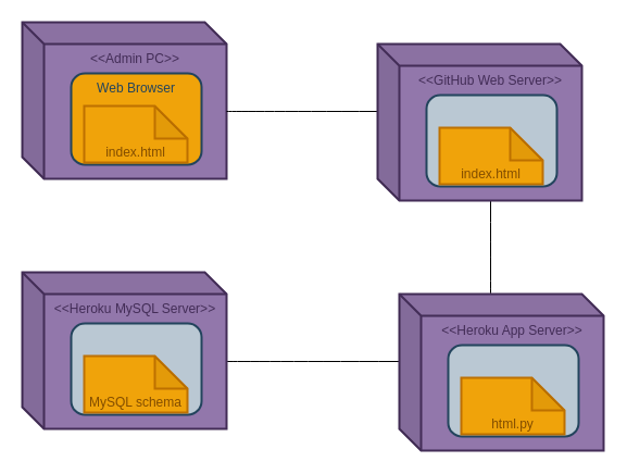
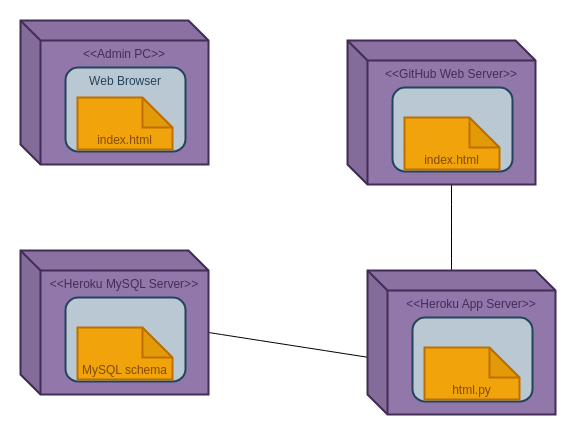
  <mxCell id="0" />
  <mxCell id="1" parent="0" />
  <mxCell id="2" value="" style="group;strokeWidth=2;" vertex="1" connectable="0" parent="1"><mxGeometry x="20" y="20" width="188" height="144" as="geometry" /></mxCell>
  <mxCell id="3" value="&lt;div style=&quot;&quot;&gt;&lt;span style=&quot;background-color: initial;&quot;&gt;&lt;font color=&quot;#432d57&quot;&gt;&amp;lt;&amp;lt;Admin PC&amp;gt;&amp;gt;&lt;/font&gt;&lt;/span&gt;&lt;/div&gt;" style="shape=cube;whiteSpace=wrap;html=1;boundedLbl=1;backgroundOutline=1;darkOpacity=0.05;darkOpacity2=0.1;hachureGap=4;align=center;labelPosition=center;verticalLabelPosition=middle;verticalAlign=top;fillColor=#9277AB;strokeColor=#432D57;fontColor=#ffffff;gradientColor=none;strokeWidth=2;fillStyle=solid;" vertex="1" parent="2"><mxGeometry width="188" height="144" as="geometry" /></mxCell>
- <mxCell id="4" value="&lt;font color=&quot;#23445d&quot;&gt;Web Browser&lt;/font&gt;" style="rounded=1;whiteSpace=wrap;html=1;hachureGap=4;verticalAlign=top;fillColor=#f0a30a;strokeColor=#23445d;strokeWidth=2;fillStyle=solid;" vertex="1" parent="2"><mxGeometry x="45" y="47" width="120" height="84" as="geometry" /></mxCell>
+ <mxCell id="4" value="&lt;font color=&quot;#23445d&quot;&gt;Web Browser&lt;/font&gt;" style="rounded=1;whiteSpace=wrap;html=1;hachureGap=4;verticalAlign=top;fillColor=#bac8d3;strokeColor=#23445d;strokeWidth=2;fillStyle=solid;" vertex="1" parent="2"><mxGeometry x="45" y="47" width="120" height="84" as="geometry" /></mxCell>
  <mxCell id="5" value="&lt;font color=&quot;#824d00&quot;&gt;index.html&lt;/font&gt;" style="shape=note;whiteSpace=wrap;html=1;backgroundOutline=1;darkOpacity=0.05;hachureGap=4;verticalAlign=bottom;align=center;fillColor=#f0a30a;fontColor=#000000;strokeColor=#BD7000;strokeWidth=2;" vertex="1" parent="2"><mxGeometry x="57" y="77" width="95" height="52" as="geometry" /></mxCell>
- <mxCell id="6" value="" style="endArrow=none;html=1;rounded=0;fontFamily=Helvetica;startSize=14;endSize=14;sourcePerimeterSpacing=8;targetPerimeterSpacing=8;curved=1;exitX=0;exitY=0;exitDx=188;exitDy=82;exitPerimeter=0;entryX=0;entryY=0;entryDx=0;entryDy=62;entryPerimeter=0;" edge="1" parent="1" source="3" target="10"><mxGeometry width="50" height="50" relative="1" as="geometry"><mxPoint x="270" y="230" as="sourcePoint" /><mxPoint x="347" y="102" as="targetPoint" /></mxGeometry></mxCell>
  <mxCell id="7" value="" style="endArrow=none;html=1;rounded=0;fontFamily=Helvetica;startSize=14;endSize=14;sourcePerimeterSpacing=8;targetPerimeterSpacing=8;curved=1;exitX=0;exitY=0;exitDx=84;exitDy=0;exitPerimeter=0;entryX=0;entryY=0;entryDx=104;entryDy=144;entryPerimeter=0;" edge="1" parent="1" source="18" target="10"><mxGeometry width="50" height="50" relative="1" as="geometry"><mxPoint x="451" y="249" as="sourcePoint" /><mxPoint x="449" y="182" as="targetPoint" /></mxGeometry></mxCell>
- <mxCell id="8" value="" style="endArrow=none;html=1;rounded=0;fontFamily=Helvetica;startSize=14;endSize=14;sourcePerimeterSpacing=8;targetPerimeterSpacing=8;curved=1;entryX=0;entryY=0;entryDx=0;entryDy=62;entryPerimeter=0;exitX=0;exitY=0;exitDx=188;exitDy=82;exitPerimeter=0;" edge="1" parent="1" source="14" target="18"><mxGeometry width="50" height="50" relative="1" as="geometry"><mxPoint x="282" y="310" as="sourcePoint" /><mxPoint x="367" y="311" as="targetPoint" /></mxGeometry></mxCell>
+ <mxCell id="8" value="" style="endArrow=none;html=1;rounded=0;fontFamily=Helvetica;startSize=14;endSize=14;sourcePerimeterSpacing=8;targetPerimeterSpacing=8;curved=1;exitX=0;exitY=0;exitDx=188;exitDy=82;exitPerimeter=0;" edge="1" parent="1" source="14" target="20"><mxGeometry width="50" height="50" relative="1" as="geometry"><mxPoint x="282" y="310" as="sourcePoint" /><mxPoint x="367" y="311" as="targetPoint" /></mxGeometry></mxCell>
  <mxCell id="9" value="" style="group;strokeWidth=2;" vertex="1" connectable="0" parent="1"><mxGeometry x="347" y="40" width="188" height="144" as="geometry" /></mxCell>
  <mxCell id="10" value="&lt;div style=&quot;&quot;&gt;&lt;font color=&quot;#432d57&quot;&gt;&amp;lt;&amp;lt;GitHub Web Server&amp;gt;&amp;gt;&lt;/font&gt;&lt;br&gt;&lt;/div&gt;" style="shape=cube;whiteSpace=wrap;html=1;boundedLbl=1;backgroundOutline=1;darkOpacity=0.05;darkOpacity2=0.1;hachureGap=4;align=center;labelPosition=center;verticalLabelPosition=middle;verticalAlign=top;fillColor=#9277AB;strokeColor=#432D57;fontColor=#ffffff;gradientColor=none;strokeWidth=2;fillStyle=solid;" vertex="1" parent="9"><mxGeometry width="188" height="144" as="geometry" /></mxCell>
  <mxCell id="11" value="" style="rounded=1;whiteSpace=wrap;html=1;hachureGap=4;verticalAlign=top;fillColor=#bac8d3;strokeColor=#23445d;strokeWidth=2;fillStyle=solid;" vertex="1" parent="9"><mxGeometry x="45" y="47" width="120" height="84" as="geometry" /></mxCell>
  <mxCell id="12" value="&lt;font color=&quot;#824d00&quot;&gt;index.html&lt;/font&gt;" style="shape=note;whiteSpace=wrap;html=1;backgroundOutline=1;darkOpacity=0.05;hachureGap=4;verticalAlign=bottom;align=center;fillColor=#f0a30a;fontColor=#000000;strokeColor=#BD7000;strokeWidth=2;" vertex="1" parent="9"><mxGeometry x="57" y="77" width="95" height="52" as="geometry" /></mxCell>
  <mxCell id="13" value="" style="group;strokeWidth=2;" vertex="1" connectable="0" parent="1"><mxGeometry x="20" y="250" width="188" height="144" as="geometry" /></mxCell>
  <mxCell id="14" value="&lt;div style=&quot;&quot;&gt;&lt;font color=&quot;#432d57&quot;&gt;&amp;lt;&amp;lt;Heroku MySQL Server&amp;gt;&amp;gt;&lt;/font&gt;&lt;br&gt;&lt;/div&gt;" style="shape=cube;whiteSpace=wrap;html=1;boundedLbl=1;backgroundOutline=1;darkOpacity=0.05;darkOpacity2=0.1;hachureGap=4;align=center;labelPosition=center;verticalLabelPosition=middle;verticalAlign=top;fillColor=#9277AB;strokeColor=#432D57;fontColor=#ffffff;gradientColor=none;strokeWidth=2;fillStyle=solid;" vertex="1" parent="13"><mxGeometry width="188" height="144" as="geometry" /></mxCell>
  <mxCell id="15" value="" style="rounded=1;whiteSpace=wrap;html=1;hachureGap=4;verticalAlign=top;fillColor=#bac8d3;strokeColor=#23445d;strokeWidth=2;fillStyle=solid;" vertex="1" parent="13"><mxGeometry x="45" y="47" width="120" height="84" as="geometry" /></mxCell>
  <mxCell id="16" value="&lt;font color=&quot;#824d00&quot;&gt;MySQL schema&lt;/font&gt;" style="shape=note;whiteSpace=wrap;html=1;backgroundOutline=1;darkOpacity=0.05;hachureGap=4;verticalAlign=bottom;align=center;fillColor=#f0a30a;fontColor=#000000;strokeColor=#BD7000;strokeWidth=2;" vertex="1" parent="13"><mxGeometry x="57" y="77" width="95" height="52" as="geometry" /></mxCell>
  <mxCell id="17" value="" style="group;strokeWidth=2;" vertex="1" connectable="0" parent="1"><mxGeometry x="367" y="270" width="188" height="144" as="geometry" /></mxCell>
  <mxCell id="18" value="&lt;div style=&quot;&quot;&gt;&lt;font color=&quot;#432d57&quot;&gt;&amp;lt;&amp;lt;Heroku App Server&amp;gt;&amp;gt;&lt;/font&gt;&lt;br&gt;&lt;/div&gt;" style="shape=cube;whiteSpace=wrap;html=1;boundedLbl=1;backgroundOutline=1;darkOpacity=0.05;darkOpacity2=0.1;hachureGap=4;align=center;labelPosition=center;verticalLabelPosition=middle;verticalAlign=top;fillColor=#9277AB;strokeColor=#432D57;fontColor=#ffffff;gradientColor=none;strokeWidth=2;fillStyle=solid;" vertex="1" parent="17"><mxGeometry width="188" height="144" as="geometry" /></mxCell>
  <mxCell id="19" value="" style="rounded=1;whiteSpace=wrap;html=1;hachureGap=4;verticalAlign=top;fillColor=#bac8d3;strokeColor=#23445d;strokeWidth=2;fillStyle=solid;" vertex="1" parent="17"><mxGeometry x="45" y="47" width="120" height="84" as="geometry" /></mxCell>
  <mxCell id="20" value="&lt;font color=&quot;#824d00&quot;&gt;html.py&lt;/font&gt;" style="shape=note;whiteSpace=wrap;html=1;backgroundOutline=1;darkOpacity=0.05;hachureGap=4;verticalAlign=bottom;align=center;fillColor=#f0a30a;fontColor=#000000;strokeColor=#BD7000;strokeWidth=2;" vertex="1" parent="17"><mxGeometry x="57" y="77" width="95" height="52" as="geometry" /></mxCell>
